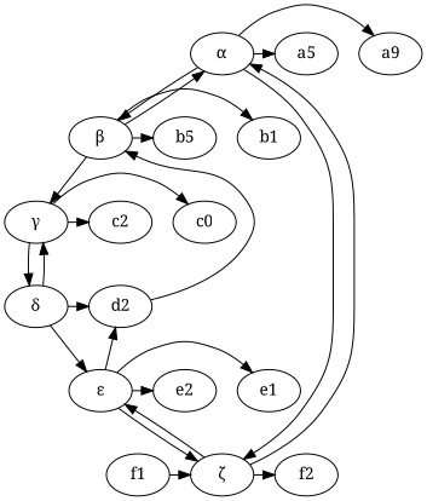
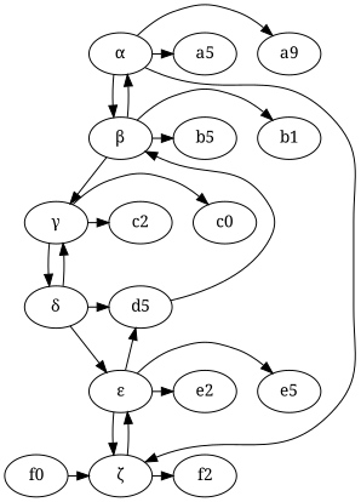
  digraph {
    fontname="Noto Serif"
    node [fontname="Noto Serif"]
    edge [fontname="Noto Serif"]
    n1 [label="&alpha;"]
    n2 [label=a9]
    n3 [label=a5]
    n4 [label="&beta;"]
    b1
    n6 [label=b5]
    n7 [label="&gamma;"]
    n8 [label=c0]
    c2
    n10 [label="&delta;"]
-   d2
+   d2 [label=d5]
    n12 [label="&epsilon;"]
-   e1
+   e1 [label=e5]
    e2
    n15 [label="&zeta;"]
-   f1
+   f1 [label=f0]
    f2
    subgraph sub_1 {
      rank=same
      n1
      n2
      n3
    }
    subgraph sub_2 {
      rank=same
      n4
      b1
      n6
    }
    subgraph sub_3 {
      rank=same
      n7
      n8
      c2
    }
    subgraph sub_4 {
      rank=same
      n10
      d2
    }
    subgraph sub_5 {
      rank=same
      n12
      e1
      e2
    }
    subgraph sub_6 {
      rank=same
      n15
      f1
      f2
    }
    n1 -> n2
    n1 -> n3
    n1 -> n4
    n1 -> n15
    n4 -> n1
    n4 -> b1
    n4 -> n6
    n4 -> n7
    n7 -> n8
    n7 -> c2
    n7 -> n10
    n10 -> n7
    n10 -> d2
    n10 -> n12
    d2 -> n4
    n12 -> d2
    n12 -> e1
    n12 -> e2
    n12 -> n15
-   n15 -> n1
    n15 -> n12
    n15 -> f2
    f1 -> n15
  }
